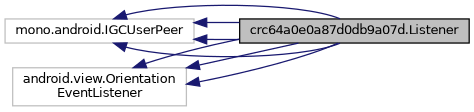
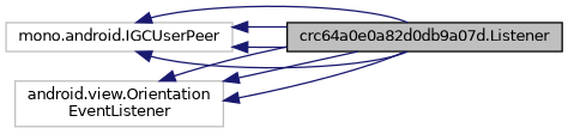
  digraph {
    rankdir=LR
    node [color=grey75 fillcolor=white fontname=Helvetica fontsize=10 shape=record style=filled]
    edge [color=midnightblue dir=back fontname=Helvetica fontsize=10 labelfontname=Helvetica labelfontsize=10 style=solid]
-   n1 [color=black fillcolor=grey75 fontcolor=black height=0.2 label="crc64a0e0a87d0db9a07d.Listener" width=0.4]
+   n1 [color=black fillcolor=grey75 fontcolor=black height=0.2 label="crc64a0e0a82d0db9a07d.Listener" width=0.4]
    n2 [height=0.2 label="mono.android.IGCUserPeer" width=0.4]
    n3 [height=0.2 label="android.view.Orientation\lEventListener" width=0.4]
    n2 -> n1
    n2 -> n1
    n2 -> n1
    n2 -> n1
    n3 -> n1
    n3 -> n1
    n3 -> n1
  }
